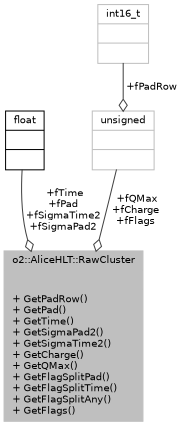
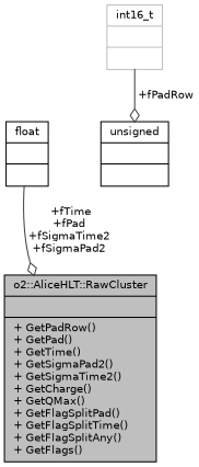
  digraph {
    node [color=black fontname=Helvetica fontsize=10 shape=record]
    edge [arrowhead=odiamond color=grey25 fontname=Helvetica fontsize=10 labelfontname=Helvetica labelfontsize=10 style=solid]
-   n1 [color=grey75 fillcolor=grey75 fontcolor=black height=0.2 label="{o2::AliceHLT::RawCluster\n||+ GetPadRow()\l+ GetPad()\l+ GetTime()\l+ GetSigmaPad2()\l+ GetSigmaTime2()\l+ GetCharge()\l+ GetQMax()\l+ GetFlagSplitPad()\l+ GetFlagSplitTime()\l+ GetFlagSplitAny()\l+ GetFlags()\l}" style=filled width=0.4]
+   n1 [fillcolor=grey75 fontcolor=black height=0.2 label="{o2::AliceHLT::RawCluster\n||+ GetPadRow()\l+ GetPad()\l+ GetTime()\l+ GetSigmaPad2()\l+ GetSigmaTime2()\l+ GetCharge()\l+ GetQMax()\l+ GetFlagSplitPad()\l+ GetFlagSplitTime()\l+ GetFlagSplitAny()\l+ GetFlags()\l}" style=filled width=0.4]
    n2 [height=0.2 label="{float\n||}" width=0.4]
    n3 [color=grey75 height=0.2 label="{int16_t\n||}" width=0.4]
-   n4 [color=grey75 height=0.2 label="{unsigned\n||}" width=0.4]
+   n4 [height=0.2 label="{unsigned\n||}" width=0.4]
    n2 -> n1 [label=" +fTime\n+fPad\n+fSigmaTime2\n+fSigmaPad2"]
    n3 -> n4 [label=" +fPadRow"]
-   n4 -> n1 [label=" +fQMax\n+fCharge\n+fFlags"]
  }
